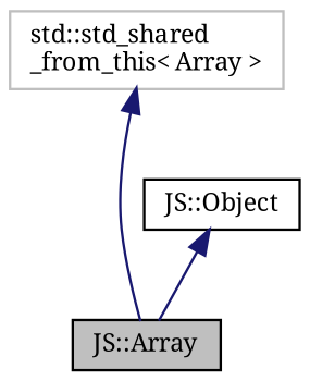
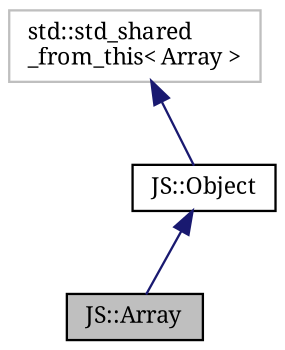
  digraph {
    fontname="Noto Serif"
    node [color=black fontname="Noto Serif" fontsize=10 shape=record]
    edge [color=midnightblue dir=back fontname="Noto Serif" fontsize=10 labelfontname=Helvetica labelfontsize=10 style=solid]
    n1 [fillcolor=grey75 fontcolor=black height=0.2 label="JS::Array" style=filled width=0.4]
    n2 [height=0.2 label="JS::Object" width=0.4]
    n3 [color=grey75 height=0.2 label="std::std_shared\l_from_this\< Array \>" width=0.4]
    n2 -> n1
-   n3 -> n1
+   n3 -> n2
  }
